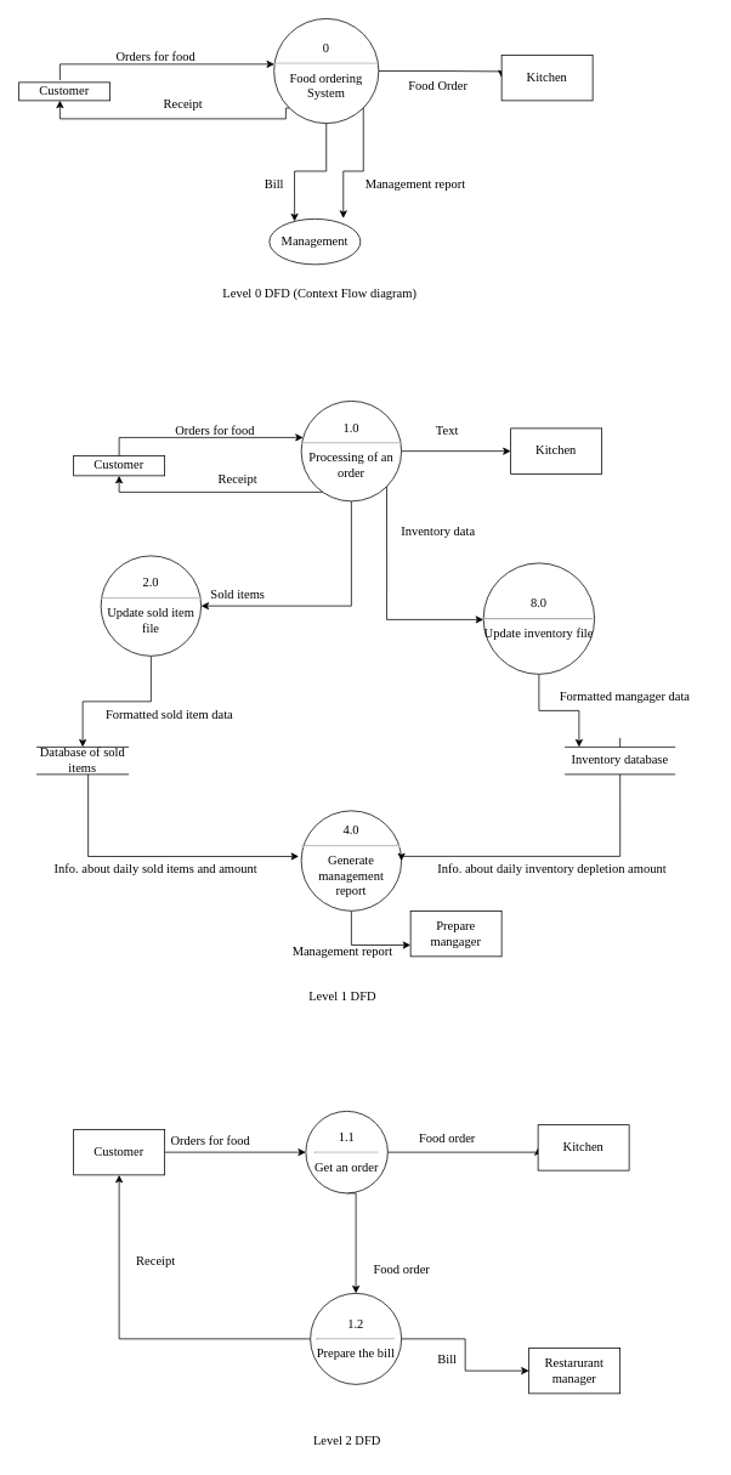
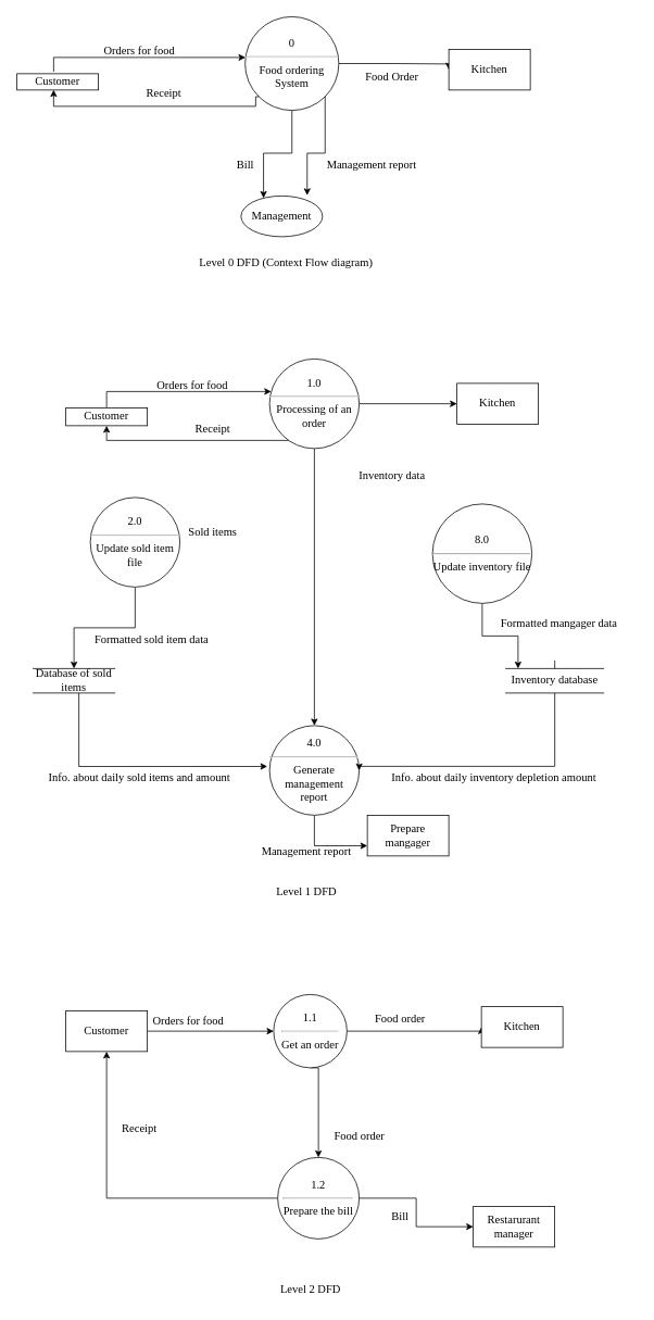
  <mxCell id="0" />
  <mxCell id="1" parent="0" />
  <mxCell id="2" style="edgeStyle=orthogonalEdgeStyle;rounded=0;orthogonalLoop=1;jettySize=auto;html=1;exitX=0;exitY=1;exitDx=0;exitDy=0;entryX=0.45;entryY=0.993;entryDx=0;entryDy=0;entryPerimeter=0;fontSize=14;fontStyle=0;fontFamily=Poppins;fontSource=https%3A%2F%2Ffonts.googleapis.com%2Fcss%3Ffamily%3DPoppins;" edge="1" parent="1" source="6" target="8"><mxGeometry relative="1" as="geometry"><Array as="points"><mxPoint x="313" y="130" /><mxPoint x="65" y="130" /></Array></mxGeometry></mxCell>
  <mxCell id="3" style="edgeStyle=orthogonalEdgeStyle;rounded=0;orthogonalLoop=1;jettySize=auto;html=1;exitX=1;exitY=0.5;exitDx=0;exitDy=0;entryX=0;entryY=0.5;entryDx=0;entryDy=0;fontSize=14;fontStyle=0;fontFamily=Poppins;fontSource=https%3A%2F%2Ffonts.googleapis.com%2Fcss%3Ffamily%3DPoppins;" edge="1" parent="1" source="6" target="11"><mxGeometry relative="1" as="geometry"><Array as="points"><mxPoint x="482" y="78" /><mxPoint x="550" y="78" /></Array></mxGeometry></mxCell>
  <mxCell id="4" style="edgeStyle=orthogonalEdgeStyle;rounded=0;orthogonalLoop=1;jettySize=auto;html=1;exitX=0.5;exitY=1;exitDx=0;exitDy=0;entryX=0.25;entryY=0;entryDx=0;entryDy=0;fontSize=14;fontStyle=0;fontFamily=Poppins;fontSource=https%3A%2F%2Ffonts.googleapis.com%2Fcss%3Ffamily%3DPoppins;" edge="1" parent="1" source="6" target="13"><mxGeometry relative="1" as="geometry" /></mxCell>
  <mxCell id="5" style="edgeStyle=orthogonalEdgeStyle;rounded=0;orthogonalLoop=1;jettySize=auto;html=1;exitX=1;exitY=1;exitDx=0;exitDy=0;entryX=0.812;entryY=-0.017;entryDx=0;entryDy=0;entryPerimeter=0;fontSize=14;fontStyle=0;fontFamily=Poppins;fontSource=https%3A%2F%2Ffonts.googleapis.com%2Fcss%3Ffamily%3DPoppins;" edge="1" parent="1" source="6" target="13"><mxGeometry relative="1" as="geometry" /></mxCell>
  <mxCell id="6" value="0&lt;hr style=&quot;font-size: 14px;&quot;&gt;Food ordering System" style="shape=ellipse;html=1;dashed=0;whiteSpace=wrap;aspect=fixed;perimeter=ellipsePerimeter;fillStyle=auto;fillColor=none;strokeColor=#000000;fontSize=14;fontStyle=0;fontFamily=Poppins;fontSource=https%3A%2F%2Ffonts.googleapis.com%2Fcss%3Ffamily%3DPoppins;" vertex="1" parent="1"><mxGeometry x="300" y="20" width="115" height="115" as="geometry" /></mxCell>
  <mxCell id="7" style="edgeStyle=orthogonalEdgeStyle;rounded=0;orthogonalLoop=1;jettySize=auto;html=1;exitX=0.45;exitY=-0.121;exitDx=0;exitDy=0;exitPerimeter=0;fontSize=14;fontStyle=0;fontFamily=Poppins;fontSource=https%3A%2F%2Ffonts.googleapis.com%2Fcss%3Ffamily%3DPoppins;" edge="1" parent="1" source="8" target="6"><mxGeometry relative="1" as="geometry"><mxPoint x="70" y="40" as="targetPoint" /><Array as="points"><mxPoint x="65" y="70" /></Array></mxGeometry></mxCell>
  <mxCell id="8" value="Customer" style="html=1;dashed=0;whiteSpace=wrap;fontSize=14;fontStyle=0;fontFamily=Poppins;fontSource=https%3A%2F%2Ffonts.googleapis.com%2Fcss%3Ffamily%3DPoppins;" vertex="1" parent="1"><mxGeometry x="20" y="90" width="100" height="20" as="geometry" /></mxCell>
  <mxCell id="9" value="Orders for food" style="text;html=1;align=center;verticalAlign=middle;resizable=0;points=[];autosize=1;strokeColor=none;fillColor=none;fontSize=14;fontStyle=0;fontFamily=Poppins;fontSource=https%3A%2F%2Ffonts.googleapis.com%2Fcss%3Ffamily%3DPoppins;" vertex="1" parent="1"><mxGeometry x="105" y="48" width="130" height="30" as="geometry" /></mxCell>
  <mxCell id="10" value="Receipt" style="text;html=1;align=center;verticalAlign=middle;resizable=0;points=[];autosize=1;strokeColor=none;fillColor=none;fontSize=14;fontStyle=0;fontFamily=Poppins;fontSource=https%3A%2F%2Ffonts.googleapis.com%2Fcss%3Ffamily%3DPoppins;" vertex="1" parent="1"><mxGeometry x="165" y="100" width="70" height="30" as="geometry" /></mxCell>
  <mxCell id="11" value="Kitchen" style="html=1;dashed=0;whiteSpace=wrap;fontSize=14;fontStyle=0;fontFamily=Poppins;fontSource=https%3A%2F%2Ffonts.googleapis.com%2Fcss%3Ffamily%3DPoppins;" vertex="1" parent="1"><mxGeometry x="550" y="60" width="100" height="50" as="geometry" /></mxCell>
  <mxCell id="12" value="Food Order" style="text;html=1;align=center;verticalAlign=middle;resizable=0;points=[];autosize=1;strokeColor=none;fillColor=none;fontSize=14;fontStyle=0;fontFamily=Poppins;fontSource=https%3A%2F%2Ffonts.googleapis.com%2Fcss%3Ffamily%3DPoppins;" vertex="1" parent="1"><mxGeometry x="430" y="79" width="100" height="30" as="geometry" /></mxCell>
  <mxCell id="13" value="Management" style="ellipse;html=1;dashed=0;whiteSpace=wrap;fontSize=14;fontStyle=0;fontFamily=Poppins;fontSource=https%3A%2F%2Ffonts.googleapis.com%2Fcss%3Ffamily%3DPoppins;" vertex="1" parent="1"><mxGeometry x="295" y="240" width="100" height="50" as="geometry" /></mxCell>
  <mxCell id="14" value="Bill" style="text;html=1;align=center;verticalAlign=middle;resizable=0;points=[];autosize=1;strokeColor=none;fillColor=none;fontSize=14;fontStyle=0;fontFamily=Poppins;fontSource=https%3A%2F%2Ffonts.googleapis.com%2Fcss%3Ffamily%3DPoppins;" vertex="1" parent="1"><mxGeometry x="280" y="188" width="40" height="30" as="geometry" /></mxCell>
  <mxCell id="15" value="Management report" style="text;html=1;align=center;verticalAlign=middle;resizable=0;points=[];autosize=1;strokeColor=none;fillColor=none;fontSize=14;fontStyle=0;fontFamily=Poppins;fontSource=https%3A%2F%2Ffonts.googleapis.com%2Fcss%3Ffamily%3DPoppins;" vertex="1" parent="1"><mxGeometry x="380" y="188" width="150" height="30" as="geometry" /></mxCell>
  <mxCell id="16" style="edgeStyle=orthogonalEdgeStyle;rounded=0;orthogonalLoop=1;jettySize=auto;html=1;exitX=1;exitY=0.5;exitDx=0;exitDy=0;fontSize=14;fontStyle=0;fontFamily=Poppins;fontSource=https%3A%2F%2Ffonts.googleapis.com%2Fcss%3Ffamily%3DPoppins;" edge="1" parent="1" source="19" target="31"><mxGeometry relative="1" as="geometry" /></mxCell>
- <mxCell id="17" style="edgeStyle=orthogonalEdgeStyle;rounded=0;orthogonalLoop=1;jettySize=auto;html=1;exitX=0.5;exitY=1;exitDx=0;exitDy=0;entryX=1;entryY=0.5;entryDx=0;entryDy=0;fontSize=14;fontStyle=0;fontFamily=Poppins;fontSource=https%3A%2F%2Ffonts.googleapis.com%2Fcss%3Ffamily%3DPoppins;" edge="1" parent="1" source="19" target="21"><mxGeometry relative="1" as="geometry" /></mxCell>
- <mxCell id="18" style="edgeStyle=orthogonalEdgeStyle;rounded=0;orthogonalLoop=1;jettySize=auto;html=1;exitX=1;exitY=1;exitDx=0;exitDy=0;fontSize=14;fontStyle=0;fontFamily=Poppins;fontSource=https%3A%2F%2Ffonts.googleapis.com%2Fcss%3Ffamily%3DPoppins;" edge="1" parent="1" source="19" target="23"><mxGeometry relative="1" as="geometry"><Array as="points"><mxPoint x="424" y="680" /></Array></mxGeometry></mxCell>
+ <mxCell id="17" style="edgeStyle=orthogonalEdgeStyle;rounded=0;orthogonalLoop=1;jettySize=auto;html=1;exitX=0.5;exitY=1;exitDx=0;exitDy=0;fontSize=14;fontStyle=0;fontFamily=Poppins;fontSource=https%3A%2F%2Ffonts.googleapis.com%2Fcss%3Ffamily%3DPoppins;" edge="1" parent="1" source="19" target="25"><mxGeometry relative="1" as="geometry" /></mxCell>
  <mxCell id="19" value="1.0&lt;hr style=&quot;font-size: 14px;&quot;&gt;Processing of an order" style="shape=ellipse;html=1;dashed=0;whiteSpace=wrap;aspect=fixed;perimeter=ellipsePerimeter;fontSize=14;fontStyle=0;fontFamily=Poppins;fontSource=https%3A%2F%2Ffonts.googleapis.com%2Fcss%3Ffamily%3DPoppins;" vertex="1" parent="1"><mxGeometry x="330" y="440" width="110" height="110" as="geometry" /></mxCell>
  <mxCell id="20" style="edgeStyle=orthogonalEdgeStyle;rounded=0;orthogonalLoop=1;jettySize=auto;html=1;entryX=0.5;entryY=0;entryDx=0;entryDy=0;fontSize=14;fontStyle=0;fontFamily=Poppins;fontSource=https%3A%2F%2Ffonts.googleapis.com%2Fcss%3Ffamily%3DPoppins;" edge="1" parent="1" source="21" target="36"><mxGeometry relative="1" as="geometry" /></mxCell>
  <mxCell id="21" value="2.0&lt;hr style=&quot;font-size: 14px;&quot;&gt;Update sold item file" style="shape=ellipse;html=1;dashed=0;whiteSpace=wrap;aspect=fixed;perimeter=ellipsePerimeter;fontSize=14;fontStyle=0;fontFamily=Poppins;fontSource=https%3A%2F%2Ffonts.googleapis.com%2Fcss%3Ffamily%3DPoppins;" vertex="1" parent="1"><mxGeometry x="110" y="610" width="110" height="110" as="geometry" /></mxCell>
  <mxCell id="22" style="edgeStyle=orthogonalEdgeStyle;rounded=0;orthogonalLoop=1;jettySize=auto;html=1;exitX=0.5;exitY=1;exitDx=0;exitDy=0;entryX=0.125;entryY=0;entryDx=0;entryDy=0;entryPerimeter=0;fontSize=14;fontStyle=0;fontFamily=Poppins;fontSource=https%3A%2F%2Ffonts.googleapis.com%2Fcss%3Ffamily%3DPoppins;" edge="1" parent="1" source="23" target="40"><mxGeometry relative="1" as="geometry" /></mxCell>
  <mxCell id="23" value="8.0&lt;hr style=&quot;font-size: 14px;&quot;&gt;Update inventory file" style="shape=ellipse;html=1;dashed=0;whiteSpace=wrap;aspect=fixed;perimeter=ellipsePerimeter;fontSize=14;fontStyle=0;fontFamily=Poppins;fontSource=https%3A%2F%2Ffonts.googleapis.com%2Fcss%3Ffamily%3DPoppins;" vertex="1" parent="1"><mxGeometry x="530" y="618" width="122" height="122" as="geometry" /></mxCell>
  <mxCell id="24" style="edgeStyle=orthogonalEdgeStyle;rounded=0;orthogonalLoop=1;jettySize=auto;html=1;exitX=0.5;exitY=1;exitDx=0;exitDy=0;entryX=0;entryY=0.75;entryDx=0;entryDy=0;fontSize=14;fontStyle=0;fontFamily=Poppins;fontSource=https%3A%2F%2Ffonts.googleapis.com%2Fcss%3Ffamily%3DPoppins;" edge="1" parent="1" source="25" target="43"><mxGeometry relative="1" as="geometry" /></mxCell>
  <mxCell id="25" value="4.0&lt;hr style=&quot;font-size: 14px;&quot;&gt;Generate management report" style="shape=ellipse;html=1;dashed=0;whiteSpace=wrap;aspect=fixed;perimeter=ellipsePerimeter;fontSize=14;fontStyle=0;fontFamily=Poppins;fontSource=https%3A%2F%2Ffonts.googleapis.com%2Fcss%3Ffamily%3DPoppins;" vertex="1" parent="1"><mxGeometry x="330" y="890" width="110" height="110" as="geometry" /></mxCell>
  <mxCell id="26" style="edgeStyle=orthogonalEdgeStyle;rounded=0;orthogonalLoop=1;jettySize=auto;html=1;fontSize=14;fontStyle=0;fontFamily=Poppins;fontSource=https%3A%2F%2Ffonts.googleapis.com%2Fcss%3Ffamily%3DPoppins;" edge="1" parent="1" source="19" target="28"><mxGeometry relative="1" as="geometry"><Array as="points"><mxPoint x="130" y="540" /></Array></mxGeometry></mxCell>
  <mxCell id="27" style="edgeStyle=orthogonalEdgeStyle;rounded=0;orthogonalLoop=1;jettySize=auto;html=1;fontSize=14;fontStyle=0;fontFamily=Poppins;fontSource=https%3A%2F%2Ffonts.googleapis.com%2Fcss%3Ffamily%3DPoppins;" edge="1" parent="1" source="28" target="19"><mxGeometry relative="1" as="geometry"><mxPoint x="320" y="490" as="targetPoint" /><Array as="points"><mxPoint x="130" y="480" /></Array></mxGeometry></mxCell>
  <mxCell id="28" value="Customer" style="html=1;dashed=0;whiteSpace=wrap;fontSize=14;fontStyle=0;fontFamily=Poppins;fontSource=https%3A%2F%2Ffonts.googleapis.com%2Fcss%3Ffamily%3DPoppins;" vertex="1" parent="1"><mxGeometry x="80" y="500" width="100" height="22" as="geometry" /></mxCell>
  <mxCell id="29" value="Orders for food" style="text;html=1;align=center;verticalAlign=middle;resizable=0;points=[];autosize=1;strokeColor=none;fillColor=none;fontSize=14;fontStyle=0;fontFamily=Poppins;fontSource=https%3A%2F%2Ffonts.googleapis.com%2Fcss%3Ffamily%3DPoppins;" vertex="1" parent="1"><mxGeometry x="170" y="458" width="130" height="30" as="geometry" /></mxCell>
  <mxCell id="30" value="Receipt" style="text;html=1;align=center;verticalAlign=middle;resizable=0;points=[];autosize=1;strokeColor=none;fillColor=none;fontSize=14;fontStyle=0;fontFamily=Poppins;fontSource=https%3A%2F%2Ffonts.googleapis.com%2Fcss%3Ffamily%3DPoppins;" vertex="1" parent="1"><mxGeometry x="225" y="512" width="70" height="30" as="geometry" /></mxCell>
  <mxCell id="31" value="Kitchen" style="html=1;dashed=0;whiteSpace=wrap;fontSize=14;fontStyle=0;fontFamily=Poppins;fontSource=https%3A%2F%2Ffonts.googleapis.com%2Fcss%3Ffamily%3DPoppins;" vertex="1" parent="1"><mxGeometry x="560" y="470" width="100" height="50" as="geometry" /></mxCell>
- <mxCell id="32" value="Text" style="text;html=1;align=center;verticalAlign=middle;resizable=0;points=[];autosize=1;strokeColor=none;fillColor=none;fontSize=14;fontStyle=0;fontFamily=Poppins;fontSource=https%3A%2F%2Ffonts.googleapis.com%2Fcss%3Ffamily%3DPoppins;" vertex="1" parent="1"><mxGeometry x="460" y="458" width="60" height="30" as="geometry" /></mxCell>
  <mxCell id="33" value="Sold items" style="text;html=1;align=center;verticalAlign=middle;resizable=0;points=[];autosize=1;strokeColor=none;fillColor=none;fontSize=14;fontStyle=0;fontFamily=Poppins;fontSource=https%3A%2F%2Ffonts.googleapis.com%2Fcss%3Ffamily%3DPoppins;" vertex="1" parent="1"><mxGeometry x="215" y="638" width="90" height="30" as="geometry" /></mxCell>
  <mxCell id="34" value="Inventory data" style="text;html=1;align=center;verticalAlign=middle;resizable=0;points=[];autosize=1;strokeColor=none;fillColor=none;fontSize=14;fontStyle=0;fontFamily=Poppins;fontSource=https%3A%2F%2Ffonts.googleapis.com%2Fcss%3Ffamily%3DPoppins;" vertex="1" parent="1"><mxGeometry x="420" y="569" width="120" height="30" as="geometry" /></mxCell>
  <mxCell id="35" style="edgeStyle=orthogonalEdgeStyle;rounded=0;orthogonalLoop=1;jettySize=auto;html=1;exitX=0.5;exitY=1;exitDx=0;exitDy=0;entryX=-0.025;entryY=0.456;entryDx=0;entryDy=0;entryPerimeter=0;fontSize=14;fontStyle=0;fontFamily=Poppins;fontSource=https%3A%2F%2Ffonts.googleapis.com%2Fcss%3Ffamily%3DPoppins;" edge="1" parent="1" target="25"><mxGeometry relative="1" as="geometry"><mxPoint x="93.9" y="829.9" as="sourcePoint" /><mxPoint x="336.1" y="940" as="targetPoint" /><Array as="points"><mxPoint x="96" y="830" /><mxPoint x="96" y="940" /></Array></mxGeometry></mxCell>
  <mxCell id="36" value="Database of sold items" style="html=1;dashed=0;whiteSpace=wrap;shape=partialRectangle;right=0;left=0;fontSize=14;fontStyle=0;fontFamily=Poppins;fontSource=https%3A%2F%2Ffonts.googleapis.com%2Fcss%3Ffamily%3DPoppins;" vertex="1" parent="1"><mxGeometry x="40" y="820" width="100" height="30" as="geometry" /></mxCell>
  <mxCell id="37" value="Formatted sold item data" style="text;html=1;align=center;verticalAlign=middle;resizable=0;points=[];autosize=1;strokeColor=none;fillColor=none;fontSize=14;fontStyle=0;fontFamily=Poppins;fontSource=https%3A%2F%2Ffonts.googleapis.com%2Fcss%3Ffamily%3DPoppins;" vertex="1" parent="1"><mxGeometry x="90" y="770" width="190" height="30" as="geometry" /></mxCell>
  <mxCell id="38" value="Info. about daily sold items and amount" style="text;html=1;align=center;verticalAlign=middle;resizable=0;points=[];autosize=1;strokeColor=none;fillColor=none;fontSize=14;fontStyle=0;fontFamily=Poppins;fontSource=https%3A%2F%2Ffonts.googleapis.com%2Fcss%3Ffamily%3DPoppins;" vertex="1" parent="1"><mxGeometry x="30" y="940" width="280" height="30" as="geometry" /></mxCell>
  <mxCell id="39" style="edgeStyle=orthogonalEdgeStyle;rounded=0;orthogonalLoop=1;jettySize=auto;html=1;entryX=1;entryY=0.5;entryDx=0;entryDy=0;fontSize=14;fontStyle=0;fontFamily=Poppins;fontSource=https%3A%2F%2Ffonts.googleapis.com%2Fcss%3Ffamily%3DPoppins;" edge="1" parent="1" target="25"><mxGeometry relative="1" as="geometry"><mxPoint x="680.059" y="810" as="sourcePoint" /><mxPoint x="440" y="940" as="targetPoint" /><Array as="points"><mxPoint x="680" y="940" /></Array></mxGeometry></mxCell>
  <mxCell id="40" value="Inventory database" style="html=1;dashed=0;whiteSpace=wrap;shape=partialRectangle;right=0;left=0;fontSize=14;fontStyle=0;fontFamily=Poppins;fontSource=https%3A%2F%2Ffonts.googleapis.com%2Fcss%3Ffamily%3DPoppins;" vertex="1" parent="1"><mxGeometry x="620" y="820" width="120" height="30" as="geometry" /></mxCell>
  <mxCell id="41" value="Formatted mangager data" style="text;html=1;align=center;verticalAlign=middle;resizable=0;points=[];autosize=1;strokeColor=none;fillColor=none;fontSize=14;fontStyle=0;fontFamily=Poppins;fontSource=https%3A%2F%2Ffonts.googleapis.com%2Fcss%3Ffamily%3DPoppins;" vertex="1" parent="1"><mxGeometry x="590" y="750" width="190" height="30" as="geometry" /></mxCell>
  <mxCell id="42" value="Info. about daily inventory depletion amount" style="text;html=1;align=center;verticalAlign=middle;resizable=0;points=[];autosize=1;strokeColor=none;fillColor=none;fontSize=14;fontStyle=0;fontFamily=Poppins;fontSource=https%3A%2F%2Ffonts.googleapis.com%2Fcss%3Ffamily%3DPoppins;" vertex="1" parent="1"><mxGeometry x="450" y="940" width="310" height="30" as="geometry" /></mxCell>
  <mxCell id="43" value="Prepare mangager" style="html=1;dashed=0;whiteSpace=wrap;fontSize=14;fontStyle=0;fontFamily=Poppins;fontSource=https%3A%2F%2Ffonts.googleapis.com%2Fcss%3Ffamily%3DPoppins;" vertex="1" parent="1"><mxGeometry x="450" y="1000" width="100" height="50" as="geometry" /></mxCell>
  <mxCell id="44" value="Management report" style="text;html=1;align=center;verticalAlign=middle;resizable=0;points=[];autosize=1;strokeColor=none;fillColor=none;fontSize=14;fontStyle=0;fontFamily=Poppins;fontSource=https%3A%2F%2Ffonts.googleapis.com%2Fcss%3Ffamily%3DPoppins;" vertex="1" parent="1"><mxGeometry x="300" y="1030" width="150" height="30" as="geometry" /></mxCell>
  <mxCell id="45" value="Level 0 DFD (Context Flow diagram)" style="text;html=1;align=center;verticalAlign=middle;resizable=0;points=[];autosize=1;strokeColor=none;fillColor=none;fontSize=14;fontStyle=0;fontFamily=Poppins;fontSource=https%3A%2F%2Ffonts.googleapis.com%2Fcss%3Ffamily%3DPoppins;" vertex="1" parent="1"><mxGeometry x="220" y="308" width="260" height="30" as="geometry" /></mxCell>
  <mxCell id="46" value="Level 1 DFD" style="text;html=1;align=center;verticalAlign=middle;resizable=0;points=[];autosize=1;strokeColor=none;fillColor=none;fontSize=14;fontStyle=0;fontFamily=Poppins;fontSource=https%3A%2F%2Ffonts.googleapis.com%2Fcss%3Ffamily%3DPoppins;" vertex="1" parent="1"><mxGeometry x="325" y="1080" width="100" height="30" as="geometry" /></mxCell>
  <mxCell id="47" style="edgeStyle=orthogonalEdgeStyle;rounded=0;orthogonalLoop=1;jettySize=auto;html=1;entryX=0;entryY=0.5;entryDx=0;entryDy=0;fontSize=14;fontStyle=0;fontFamily=Poppins;fontSource=https%3A%2F%2Ffonts.googleapis.com%2Fcss%3Ffamily%3DPoppins;" edge="1" parent="1" source="48" target="51"><mxGeometry relative="1" as="geometry" /></mxCell>
  <mxCell id="48" value="Customer" style="html=1;dashed=0;whiteSpace=wrap;fontSize=14;fontStyle=0;fontFamily=Poppins;fontSource=https%3A%2F%2Ffonts.googleapis.com%2Fcss%3Ffamily%3DPoppins;" vertex="1" parent="1"><mxGeometry x="80" y="1240" width="100" height="50" as="geometry" /></mxCell>
  <mxCell id="49" style="edgeStyle=orthogonalEdgeStyle;rounded=0;orthogonalLoop=1;jettySize=auto;html=1;entryX=0;entryY=0.5;entryDx=0;entryDy=0;fontSize=14;fontStyle=0;fontFamily=Poppins;fontSource=https%3A%2F%2Ffonts.googleapis.com%2Fcss%3Ffamily%3DPoppins;" edge="1" parent="1" source="51" target="53"><mxGeometry relative="1" as="geometry"><Array as="points"><mxPoint x="590" y="1265" /></Array></mxGeometry></mxCell>
  <mxCell id="50" style="edgeStyle=orthogonalEdgeStyle;rounded=0;orthogonalLoop=1;jettySize=auto;html=1;exitX=0.5;exitY=1;exitDx=0;exitDy=0;fontSize=14;fontStyle=0;fontFamily=Poppins;fontSource=https%3A%2F%2Ffonts.googleapis.com%2Fcss%3Ffamily%3DPoppins;" edge="1" parent="1" source="51" target="57"><mxGeometry relative="1" as="geometry"><Array as="points"><mxPoint x="390" y="1310" /></Array></mxGeometry></mxCell>
  <mxCell id="51" value="1.1&lt;hr style=&quot;font-size: 14px;&quot;&gt;Get an order" style="shape=ellipse;html=1;dashed=0;whiteSpace=wrap;aspect=fixed;perimeter=ellipsePerimeter;fontSize=14;fontStyle=0;fontFamily=Poppins;fontSource=https%3A%2F%2Ffonts.googleapis.com%2Fcss%3Ffamily%3DPoppins;" vertex="1" parent="1"><mxGeometry x="335" y="1220" width="90" height="90" as="geometry" /></mxCell>
  <mxCell id="52" value="Orders for food" style="text;html=1;align=center;verticalAlign=middle;resizable=0;points=[];autosize=1;strokeColor=none;fillColor=none;fontSize=14;fontStyle=0;fontFamily=Poppins;fontSource=https%3A%2F%2Ffonts.googleapis.com%2Fcss%3Ffamily%3DPoppins;" vertex="1" parent="1"><mxGeometry x="165" y="1238" width="130" height="30" as="geometry" /></mxCell>
  <mxCell id="53" value="Kitchen" style="html=1;dashed=0;whiteSpace=wrap;fontSize=14;fontStyle=0;fontFamily=Poppins;fontSource=https%3A%2F%2Ffonts.googleapis.com%2Fcss%3Ffamily%3DPoppins;" vertex="1" parent="1"><mxGeometry x="590" y="1235" width="100" height="50" as="geometry" /></mxCell>
  <mxCell id="54" value="Food order" style="text;html=1;align=center;verticalAlign=middle;resizable=0;points=[];autosize=1;strokeColor=none;fillColor=none;fontSize=14;fontStyle=0;fontFamily=Poppins;fontSource=https%3A%2F%2Ffonts.googleapis.com%2Fcss%3Ffamily%3DPoppins;" vertex="1" parent="1"><mxGeometry x="440" y="1235" width="100" height="30" as="geometry" /></mxCell>
  <mxCell id="55" style="edgeStyle=orthogonalEdgeStyle;rounded=0;orthogonalLoop=1;jettySize=auto;html=1;exitX=1;exitY=0.5;exitDx=0;exitDy=0;entryX=0;entryY=0.5;entryDx=0;entryDy=0;fontSize=14;fontStyle=0;fontFamily=Poppins;fontSource=https%3A%2F%2Ffonts.googleapis.com%2Fcss%3Ffamily%3DPoppins;" edge="1" parent="1" source="57" target="58"><mxGeometry relative="1" as="geometry" /></mxCell>
  <mxCell id="56" style="edgeStyle=orthogonalEdgeStyle;rounded=0;orthogonalLoop=1;jettySize=auto;html=1;exitX=0;exitY=0.5;exitDx=0;exitDy=0;entryX=0.5;entryY=1;entryDx=0;entryDy=0;fontSize=14;fontStyle=0;fontFamily=Poppins;fontSource=https%3A%2F%2Ffonts.googleapis.com%2Fcss%3Ffamily%3DPoppins;" edge="1" parent="1" source="57" target="48"><mxGeometry relative="1" as="geometry" /></mxCell>
  <mxCell id="57" value="1.2&lt;hr style=&quot;font-size: 14px;&quot;&gt;Prepare the bill" style="shape=ellipse;html=1;dashed=0;whiteSpace=wrap;aspect=fixed;perimeter=ellipsePerimeter;fontSize=14;fontStyle=0;fontFamily=Poppins;fontSource=https%3A%2F%2Ffonts.googleapis.com%2Fcss%3Ffamily%3DPoppins;" vertex="1" parent="1"><mxGeometry x="340" y="1420" width="100" height="100" as="geometry" /></mxCell>
  <mxCell id="58" value="Restarurant manager" style="html=1;dashed=0;whiteSpace=wrap;fontSize=14;fontStyle=0;fontFamily=Poppins;fontSource=https%3A%2F%2Ffonts.googleapis.com%2Fcss%3Ffamily%3DPoppins;" vertex="1" parent="1"><mxGeometry x="580" y="1480" width="100" height="50" as="geometry" /></mxCell>
  <mxCell id="59" value="Bill" style="text;html=1;align=center;verticalAlign=middle;resizable=0;points=[];autosize=1;strokeColor=none;fillColor=none;fontSize=14;fontStyle=0;fontFamily=Poppins;fontSource=https%3A%2F%2Ffonts.googleapis.com%2Fcss%3Ffamily%3DPoppins;" vertex="1" parent="1"><mxGeometry x="470" y="1478" width="40" height="30" as="geometry" /></mxCell>
  <mxCell id="60" value="Receipt" style="text;html=1;align=center;verticalAlign=middle;resizable=0;points=[];autosize=1;fontSize=14;fontStyle=0;fontFamily=Poppins;fontSource=https%3A%2F%2Ffonts.googleapis.com%2Fcss%3Ffamily%3DPoppins;" vertex="1" parent="1"><mxGeometry x="135" y="1370" width="70" height="30" as="geometry" /></mxCell>
  <mxCell id="61" value="Food order" style="text;html=1;align=center;verticalAlign=middle;resizable=0;points=[];autosize=1;strokeColor=none;fillColor=none;fontSize=14;fontStyle=0;fontFamily=Poppins;fontSource=https%3A%2F%2Ffonts.googleapis.com%2Fcss%3Ffamily%3DPoppins;" vertex="1" parent="1"><mxGeometry x="390" y="1380" width="100" height="30" as="geometry" /></mxCell>
  <mxCell id="62" value="Level 2 DFD" style="text;html=1;align=center;verticalAlign=middle;resizable=0;points=[];autosize=1;strokeColor=none;fillColor=none;fontSize=14;fontStyle=0;fontFamily=Poppins;fontSource=https%3A%2F%2Ffonts.googleapis.com%2Fcss%3Ffamily%3DPoppins;" vertex="1" parent="1"><mxGeometry x="330" y="1568" width="100" height="30" as="geometry" /></mxCell>
